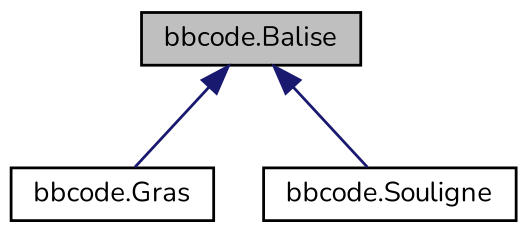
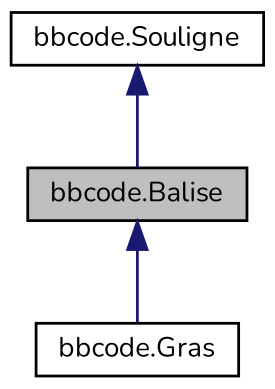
  digraph {
    fontname=Nunito
    node [color=black fillcolor=white fontname=Nunito fontsize=10 shape=record style=filled]
    edge [color=midnightblue dir=back fontname=Nunito fontsize=10 labelfontname=Helvetica labelfontsize=10 style=solid]
    n1 [fillcolor=grey75 fontcolor=black height=0.2 label="bbcode.Balise" width=0.4]
    n2 [height=0.2 label="bbcode.Gras" width=0.4]
    n3 [height=0.2 label="bbcode.Souligne" width=0.4]
    n1 -> n2
-   n1 -> n3
+   n3 -> n1
  }
